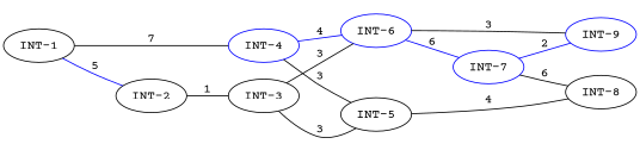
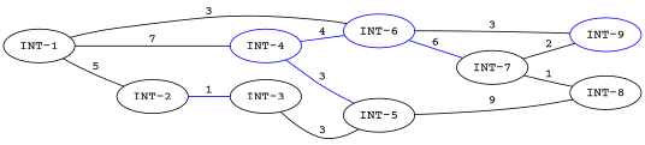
  strict graph {
    fontname="Courier Prime"
    rankdir=LR
    node [color=black fontname="Courier Prime"]
    edge [color=black fontname="Courier Prime"]
    n1 [label="INT-1"]
    n2 [label="INT-2"]
    n3 [color=blue label="INT-4"]
    n4 [color=blue label="INT-6"]
    n5 [label="INT-3"]
    n6 [label="INT-5"]
-   n7 [color=blue label="INT-7"]
+   n7 [label="INT-7"]
    n8 [color=blue label="INT-9"]
    n9 [label="INT-8"]
-   n1 -- n2 [color=blue label=5]
+   n1 -- n2 [label=5]
    n1 -- n3 [label=7]
-   n5 -- n4 [label=3]
-   n2 -- n5 [label=1]
+   n1 -- n4 [label=3]
+   n2 -- n5 [color=blue label=1]
    n3 -- n4 [color=blue label=4]
-   n3 -- n6 [label=3]
+   n3 -- n6 [color=blue label=3]
    n4 -- n7 [color=blue label=6]
    n4 -- n8 [label=3]
    n5 -- n6 [label=3]
-   n6 -- n9 [label=4]
-   n7 -- n8 [color=blue label=2]
-   n7 -- n9 [label=6]
+   n6 -- n9 [label=9]
+   n7 -- n8 [label=2]
+   n7 -- n9 [label=1]
  }
